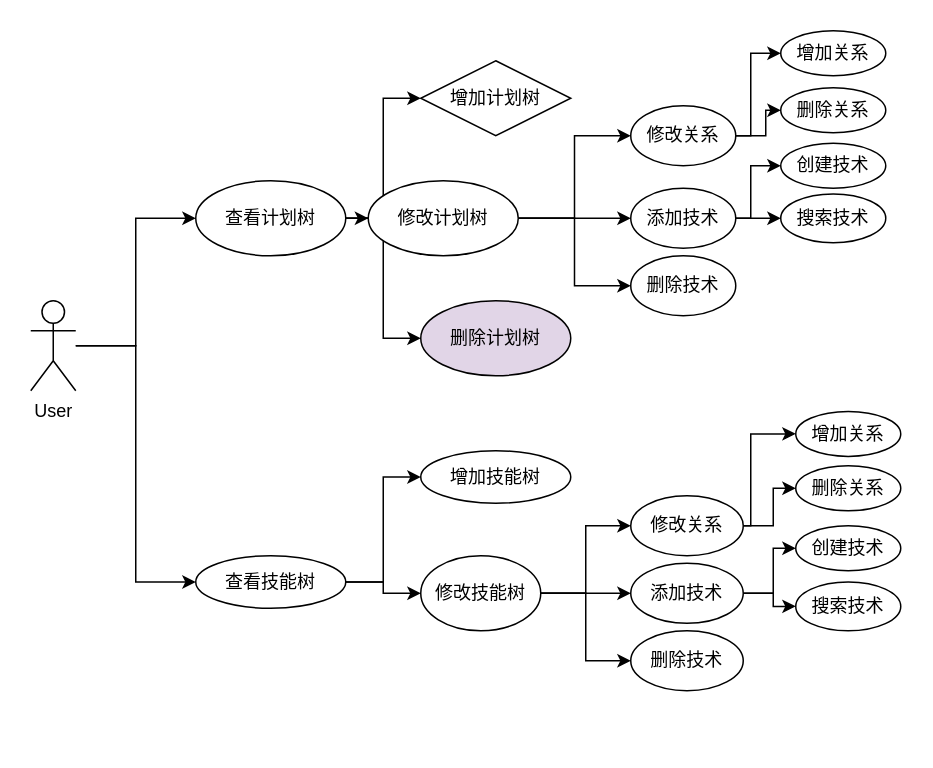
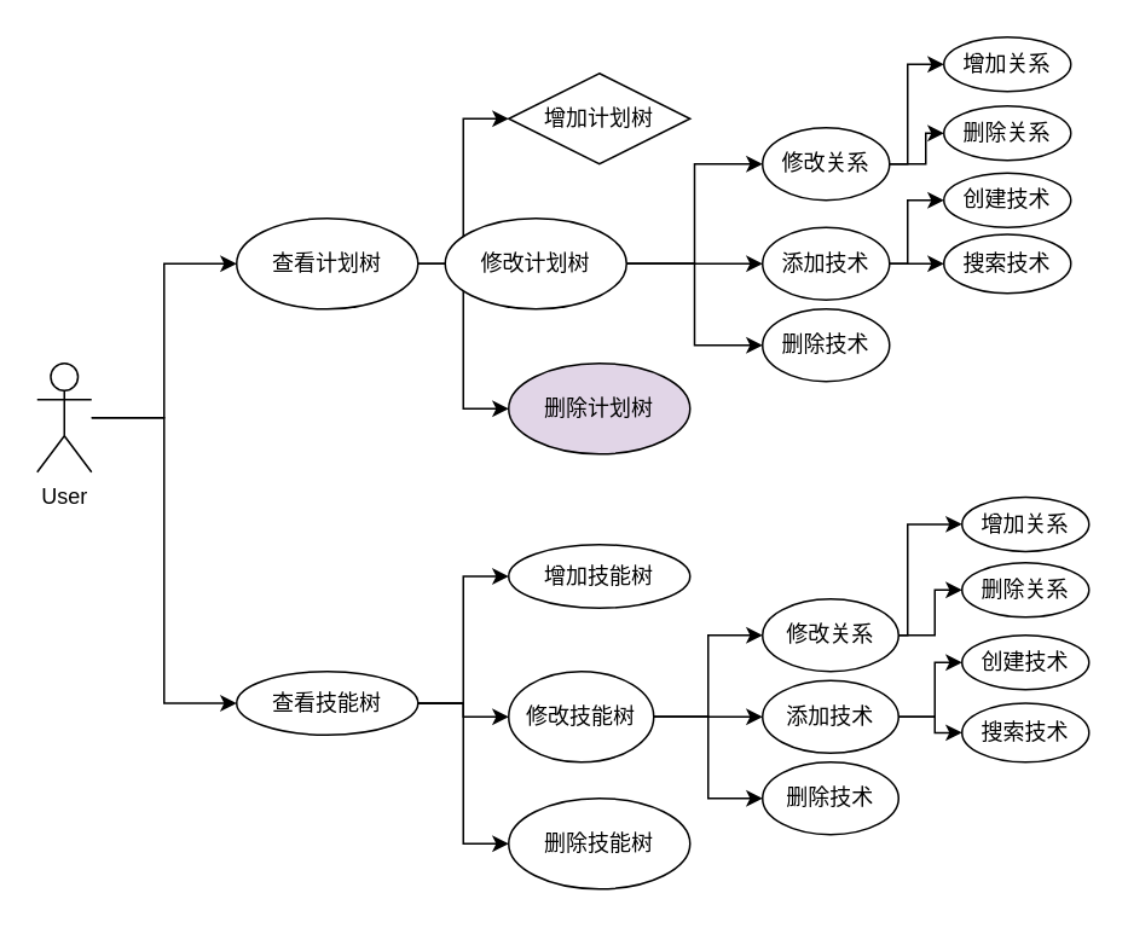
  <mxCell id="0" />
  <mxCell id="1" parent="0" />
  <mxCell id="2" style="edgeStyle=orthogonalEdgeStyle;rounded=0;orthogonalLoop=1;jettySize=auto;html=1;entryX=0;entryY=0.5;entryDx=0;entryDy=0;endArrow=classic;endFill=1;" edge="1" parent="1" source="4" target="8"><mxGeometry relative="1" as="geometry" /></mxCell>
  <mxCell id="3" style="edgeStyle=orthogonalEdgeStyle;rounded=0;orthogonalLoop=1;jettySize=auto;html=1;entryX=0;entryY=0.5;entryDx=0;entryDy=0;endArrow=classic;endFill=1;" edge="1" parent="1" source="4" target="24"><mxGeometry relative="1" as="geometry" /></mxCell>
  <mxCell id="4" value="User" style="shape=umlActor;verticalLabelPosition=bottom;verticalAlign=top;html=1;outlineConnect=0;" vertex="1" parent="1"><mxGeometry x="20" y="200" width="30" height="60" as="geometry" /></mxCell>
  <mxCell id="5" style="edgeStyle=orthogonalEdgeStyle;rounded=0;orthogonalLoop=1;jettySize=auto;html=1;entryX=0;entryY=0.5;entryDx=0;entryDy=0;endArrow=classic;endFill=1;" edge="1" parent="1" source="8" target="9"><mxGeometry relative="1" as="geometry" /></mxCell>
- <mxCell id="6" style="edgeStyle=orthogonalEdgeStyle;rounded=0;orthogonalLoop=1;jettySize=auto;html=1;endArrow=classic;endFill=1;entryX=0;entryY=0.5;entryDx=0;entryDy=0;" edge="1" parent="1" source="8" target="13"><mxGeometry relative="1" as="geometry"><mxPoint x="280" y="145" as="targetPoint" /></mxGeometry></mxCell>
  <mxCell id="7" style="edgeStyle=orthogonalEdgeStyle;rounded=0;orthogonalLoop=1;jettySize=auto;html=1;endArrow=classic;endFill=1;entryX=0;entryY=0.5;entryDx=0;entryDy=0;" edge="1" parent="1" source="8" target="14"><mxGeometry relative="1" as="geometry"><mxPoint x="260" y="220" as="targetPoint" /></mxGeometry></mxCell>
  <mxCell id="8" value="查看计划树" style="ellipse;whiteSpace=wrap;html=1;" vertex="1" parent="1"><mxGeometry x="130" y="120" width="100" height="50" as="geometry" /></mxCell>
  <mxCell id="9" value="增加计划树" style="rhombus;whiteSpace=wrap;html=1;" vertex="1" parent="1"><mxGeometry x="280" y="40" width="100" height="50" as="geometry" /></mxCell>
  <mxCell id="10" value="" style="edgeStyle=orthogonalEdgeStyle;rounded=0;orthogonalLoop=1;jettySize=auto;html=1;endArrow=classic;endFill=1;entryX=0;entryY=0.5;entryDx=0;entryDy=0;" edge="1" parent="1" source="13" target="19"><mxGeometry relative="1" as="geometry" /></mxCell>
  <mxCell id="11" style="edgeStyle=orthogonalEdgeStyle;rounded=0;orthogonalLoop=1;jettySize=auto;html=1;entryX=0;entryY=0.5;entryDx=0;entryDy=0;endArrow=classic;endFill=1;" edge="1" parent="1" source="13" target="20"><mxGeometry relative="1" as="geometry" /></mxCell>
  <mxCell id="12" style="edgeStyle=orthogonalEdgeStyle;rounded=0;orthogonalLoop=1;jettySize=auto;html=1;entryX=0;entryY=0.5;entryDx=0;entryDy=0;endArrow=classic;endFill=1;" edge="1" parent="1" source="13" target="33"><mxGeometry relative="1" as="geometry" /></mxCell>
  <mxCell id="13" value="修改计划树" style="ellipse;whiteSpace=wrap;html=1;" vertex="1" parent="1"><mxGeometry x="245" y="120" width="100" height="50" as="geometry" /></mxCell>
  <mxCell id="14" value="删除计划树" style="ellipse;whiteSpace=wrap;html=1;fillColor=#e1d5e7;" vertex="1" parent="1"><mxGeometry x="280" y="200" width="100" height="50" as="geometry" /></mxCell>
  <mxCell id="15" value="创建技术" style="ellipse;whiteSpace=wrap;html=1;" vertex="1" parent="1"><mxGeometry x="520" y="95" width="70" height="30" as="geometry" /></mxCell>
  <mxCell id="16" value="搜索技术" style="ellipse;whiteSpace=wrap;html=1;" vertex="1" parent="1"><mxGeometry x="520" y="128.75" width="70" height="32.5" as="geometry" /></mxCell>
  <mxCell id="17" style="edgeStyle=orthogonalEdgeStyle;rounded=0;orthogonalLoop=1;jettySize=auto;html=1;entryX=0;entryY=0.5;entryDx=0;entryDy=0;endArrow=classic;endFill=1;" edge="1" parent="1" source="19" target="16"><mxGeometry relative="1" as="geometry" /></mxCell>
  <mxCell id="18" style="edgeStyle=orthogonalEdgeStyle;rounded=0;orthogonalLoop=1;jettySize=auto;html=1;endArrow=classic;endFill=1;" edge="1" parent="1" source="19" target="15"><mxGeometry relative="1" as="geometry"><Array as="points"><mxPoint x="500" y="145" /><mxPoint x="500" y="110" /></Array></mxGeometry></mxCell>
  <mxCell id="19" value="添加技术" style="ellipse;whiteSpace=wrap;html=1;" vertex="1" parent="1"><mxGeometry x="420" y="125" width="70" height="40" as="geometry" /></mxCell>
  <mxCell id="20" value="删除技术" style="ellipse;whiteSpace=wrap;html=1;" vertex="1" parent="1"><mxGeometry x="420" y="170" width="70" height="40" as="geometry" /></mxCell>
  <mxCell id="21" style="edgeStyle=orthogonalEdgeStyle;rounded=0;orthogonalLoop=1;jettySize=auto;html=1;entryX=0;entryY=0.5;entryDx=0;entryDy=0;endArrow=classic;endFill=1;" edge="1" parent="1" source="24" target="25"><mxGeometry relative="1" as="geometry" /></mxCell>
  <mxCell id="22" style="edgeStyle=orthogonalEdgeStyle;rounded=0;orthogonalLoop=1;jettySize=auto;html=1;entryX=0;entryY=0.5;entryDx=0;entryDy=0;endArrow=classic;endFill=1;" edge="1" parent="1" source="24" target="29"><mxGeometry relative="1" as="geometry" /></mxCell>
+ <mxCell id="23" style="edgeStyle=orthogonalEdgeStyle;rounded=0;orthogonalLoop=1;jettySize=auto;html=1;entryX=0;entryY=0.5;entryDx=0;entryDy=0;endArrow=classic;endFill=1;" edge="1" parent="1" source="24" target="30"><mxGeometry relative="1" as="geometry" /></mxCell>
  <mxCell id="24" value="查看技能树" style="ellipse;whiteSpace=wrap;html=1;" vertex="1" parent="1"><mxGeometry x="130" y="370" width="100" height="35" as="geometry" /></mxCell>
  <mxCell id="25" value="增加技能树" style="ellipse;whiteSpace=wrap;html=1;" vertex="1" parent="1"><mxGeometry x="280" y="300" width="100" height="35" as="geometry" /></mxCell>
  <mxCell id="26" value="" style="edgeStyle=orthogonalEdgeStyle;rounded=0;orthogonalLoop=1;jettySize=auto;html=1;endArrow=classic;endFill=1;" edge="1" parent="1" source="29" target="38"><mxGeometry relative="1" as="geometry" /></mxCell>
  <mxCell id="27" style="edgeStyle=orthogonalEdgeStyle;rounded=0;orthogonalLoop=1;jettySize=auto;html=1;entryX=0;entryY=0.5;entryDx=0;entryDy=0;endArrow=classic;endFill=1;" edge="1" parent="1" source="29" target="39"><mxGeometry relative="1" as="geometry" /></mxCell>
  <mxCell id="28" style="edgeStyle=orthogonalEdgeStyle;rounded=0;orthogonalLoop=1;jettySize=auto;html=1;entryX=0;entryY=0.5;entryDx=0;entryDy=0;endArrow=classic;endFill=1;" edge="1" parent="1" source="29" target="42"><mxGeometry relative="1" as="geometry" /></mxCell>
  <mxCell id="29" value="修改技能树" style="ellipse;whiteSpace=wrap;html=1;" vertex="1" parent="1"><mxGeometry x="280" y="370" width="80" height="50" as="geometry" /></mxCell>
+ <mxCell id="30" value="删除技能树" style="ellipse;whiteSpace=wrap;html=1;" vertex="1" parent="1"><mxGeometry x="280" y="440" width="100" height="50" as="geometry" /></mxCell>
  <mxCell id="31" style="edgeStyle=orthogonalEdgeStyle;rounded=0;orthogonalLoop=1;jettySize=auto;html=1;entryX=0;entryY=0.5;entryDx=0;entryDy=0;endArrow=classic;endFill=1;" edge="1" parent="1" source="33" target="34"><mxGeometry relative="1" as="geometry"><Array as="points"><mxPoint x="500" y="90" /><mxPoint x="500" y="35" /></Array></mxGeometry></mxCell>
  <mxCell id="32" style="edgeStyle=orthogonalEdgeStyle;rounded=0;orthogonalLoop=1;jettySize=auto;html=1;entryX=0;entryY=0.5;entryDx=0;entryDy=0;endArrow=classic;endFill=1;" edge="1" parent="1" source="33" target="35"><mxGeometry relative="1" as="geometry" /></mxCell>
  <mxCell id="33" value="修改关系" style="ellipse;whiteSpace=wrap;html=1;" vertex="1" parent="1"><mxGeometry x="420" y="70" width="70" height="40" as="geometry" /></mxCell>
  <mxCell id="34" value="增加关系" style="ellipse;whiteSpace=wrap;html=1;" vertex="1" parent="1"><mxGeometry x="520" y="20" width="70" height="30" as="geometry" /></mxCell>
  <mxCell id="35" value="删除关系" style="ellipse;whiteSpace=wrap;html=1;" vertex="1" parent="1"><mxGeometry x="520" y="58" width="70" height="30" as="geometry" /></mxCell>
  <mxCell id="36" style="edgeStyle=orthogonalEdgeStyle;rounded=0;orthogonalLoop=1;jettySize=auto;html=1;entryX=0;entryY=0.5;entryDx=0;entryDy=0;endArrow=classic;endFill=1;" edge="1" parent="1" source="38" target="43"><mxGeometry relative="1" as="geometry" /></mxCell>
  <mxCell id="37" style="edgeStyle=orthogonalEdgeStyle;rounded=0;orthogonalLoop=1;jettySize=auto;html=1;entryX=0;entryY=0.5;entryDx=0;entryDy=0;endArrow=classic;endFill=1;" edge="1" parent="1" source="38" target="44"><mxGeometry relative="1" as="geometry" /></mxCell>
  <mxCell id="38" value="添加技术" style="ellipse;whiteSpace=wrap;html=1;" vertex="1" parent="1"><mxGeometry x="420" y="375" width="75" height="40" as="geometry" /></mxCell>
  <mxCell id="39" value="删除技术" style="ellipse;whiteSpace=wrap;html=1;" vertex="1" parent="1"><mxGeometry x="420" y="420" width="75" height="40" as="geometry" /></mxCell>
  <mxCell id="40" style="edgeStyle=orthogonalEdgeStyle;rounded=0;orthogonalLoop=1;jettySize=auto;html=1;entryX=0;entryY=0.5;entryDx=0;entryDy=0;endArrow=classic;endFill=1;" edge="1" parent="1" source="42" target="45"><mxGeometry relative="1" as="geometry"><Array as="points"><mxPoint x="500" y="350" /><mxPoint x="500" y="289" /></Array></mxGeometry></mxCell>
  <mxCell id="41" style="edgeStyle=orthogonalEdgeStyle;rounded=0;orthogonalLoop=1;jettySize=auto;html=1;entryX=0;entryY=0.5;entryDx=0;entryDy=0;endArrow=classic;endFill=1;" edge="1" parent="1" source="42" target="46"><mxGeometry relative="1" as="geometry" /></mxCell>
  <mxCell id="42" value="修改关系" style="ellipse;whiteSpace=wrap;html=1;" vertex="1" parent="1"><mxGeometry x="420" y="330" width="75" height="40" as="geometry" /></mxCell>
  <mxCell id="43" value="创建技术" style="ellipse;whiteSpace=wrap;html=1;" vertex="1" parent="1"><mxGeometry x="530" y="350" width="70" height="30" as="geometry" /></mxCell>
  <mxCell id="44" value="搜索技术" style="ellipse;whiteSpace=wrap;html=1;" vertex="1" parent="1"><mxGeometry x="530" y="387.5" width="70" height="32.5" as="geometry" /></mxCell>
  <mxCell id="45" value="增加关系" style="ellipse;whiteSpace=wrap;html=1;" vertex="1" parent="1"><mxGeometry x="530" y="273.75" width="70" height="30" as="geometry" /></mxCell>
  <mxCell id="46" value="删除关系" style="ellipse;whiteSpace=wrap;html=1;" vertex="1" parent="1"><mxGeometry x="530" y="310" width="70" height="30" as="geometry" /></mxCell>
